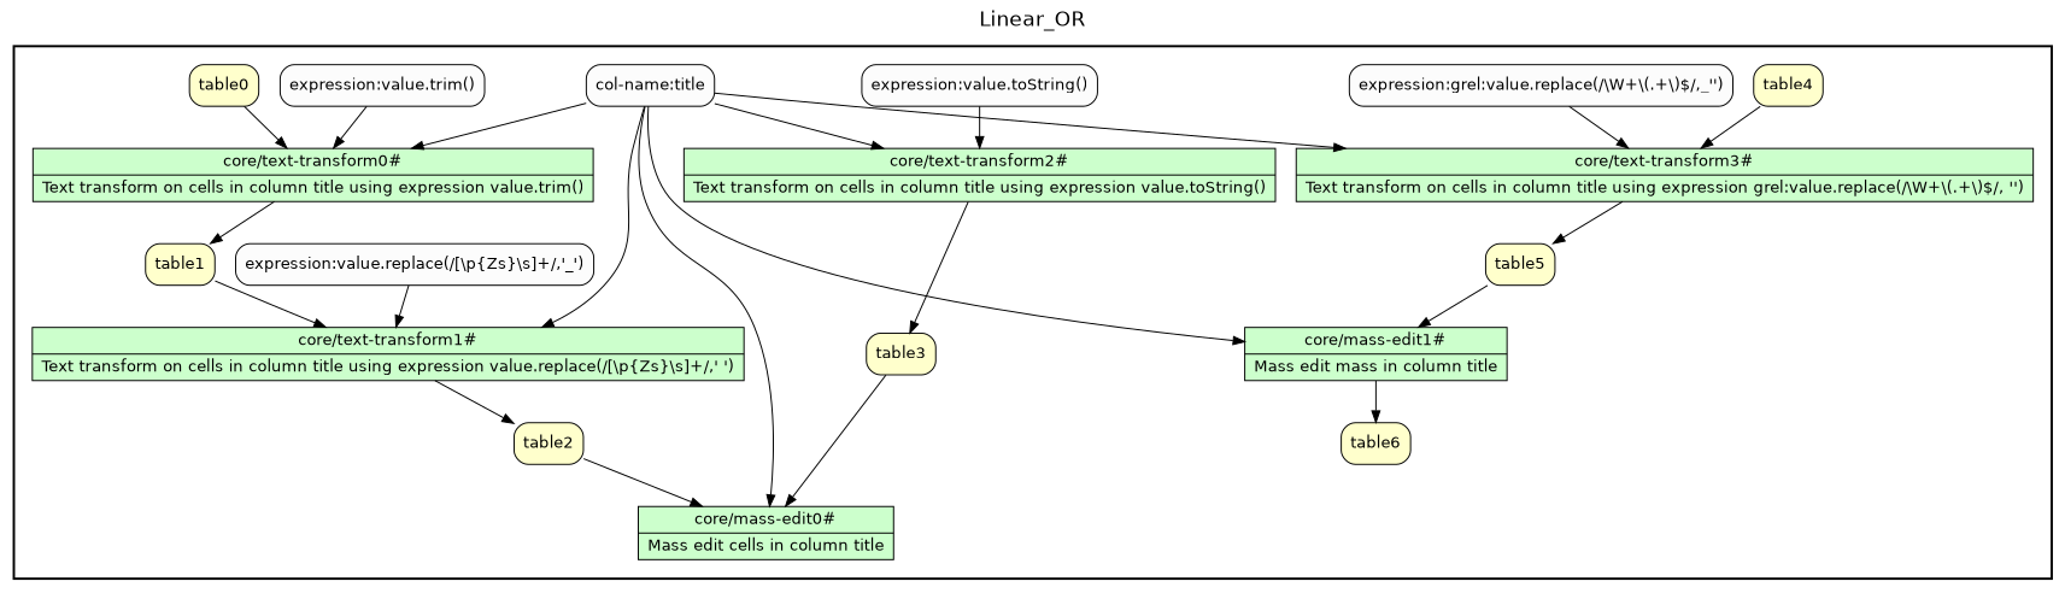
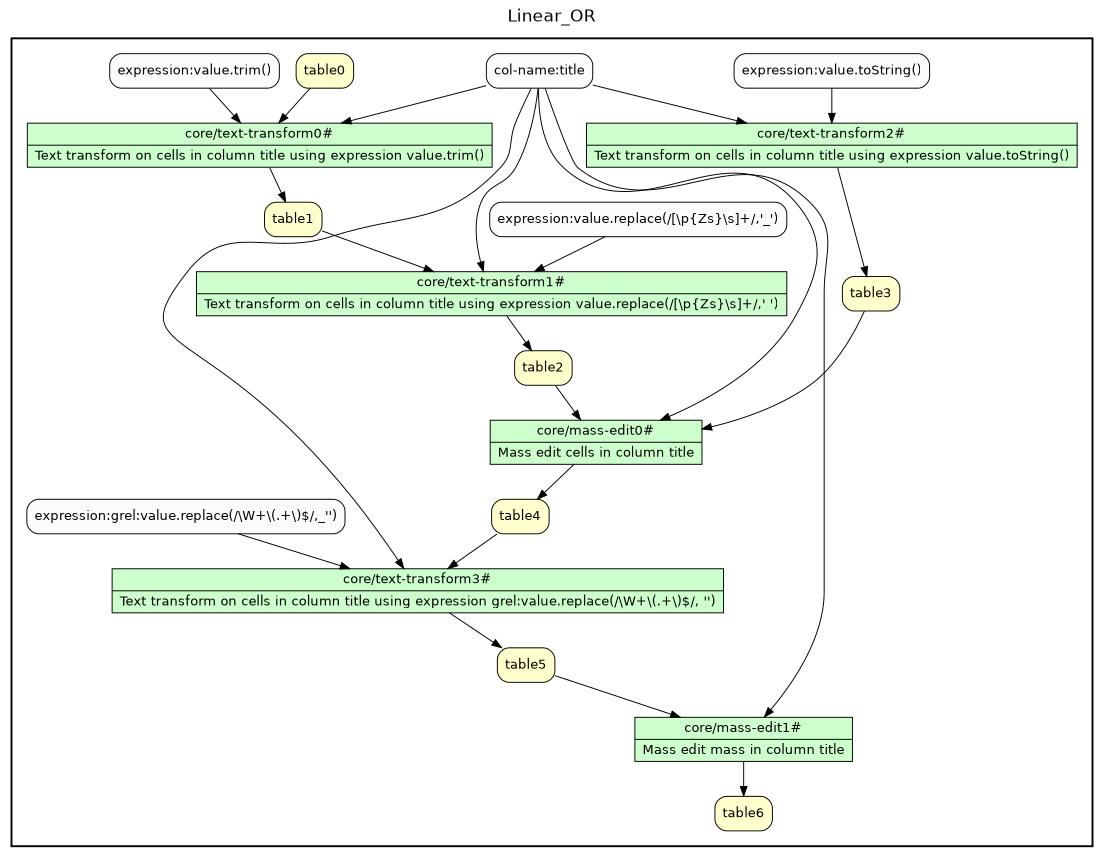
  digraph {
    fontname=Helvetica
    fontsize=18
    label=Linear_OR
    labelloc=t
    rankdir=TB
    node [fillcolor="#FFFFCC" fontname=Helvetica peripheries=1 shape=box style="rounded,filled"]
    n1 [fillcolor="#CCFFCC" label="{<f0> core/text-transform0# |<f1> Text transform on cells in column title using expression value.trim()}" rankdir=LR shape=record style=filled]
    table1
    n3 [fillcolor="#CCFFCC" label="{<f0> core/text-transform1# |<f1> Text transform on cells in column title using expression value.replace(/[\\p\{Zs\}\\s]+/,' ')}" rankdir=LR shape=record style=filled]
    table2
    n5 [fillcolor="#CCFFCC" label="{<f0> core/text-transform2# |<f1> Text transform on cells in column title using expression value.toString()}" rankdir=LR shape=record style=filled]
    table3
    n7 [fillcolor="#CCFFCC" label="{<f0> core/mass-edit0# |<f1> Mass edit cells in column title}" rankdir=LR shape=record style=filled]
    table4
    n9 [fillcolor="#CCFFCC" label="{<f0> core/text-transform3# |<f1> Text transform on cells in column title using expression grel\:value.replace(/\\W+\\(.+\\)$/, '')}" rankdir=LR shape=record style=filled]
    table5
    n11 [fillcolor="#CCFFCC" label="{<f0> core/mass-edit1# |<f1> Mass edit mass in column title}" rankdir=LR shape=record style=filled]
    table6
    table0
    "col-name:title" [fillcolor="#FCFCFC"]
    "expression:value.trim()" [fillcolor="#FCFCFC"]
    "expression:value.replace(/[\\p{Zs}\\s]+/,'_')" [fillcolor="#FCFCFC"]
    "expression:value.toString()" [fillcolor="#FCFCFC"]
    "expression:grel:value.replace(/\\W+\\(.+\\)$/,_'')" [fillcolor="#FCFCFC"]
    subgraph cluster_1 {
      color=black
      label=""
      penwidth=2
      subgraph cluster_2 {
        color=black
        label=""
        penwidth=0
        n1
        table1
        n3
        table2
        n5
        table3
        n7
        table4
        n9
        table5
        n11
        table6
        table0
        "col-name:title"
        "expression:value.trim()"
        "expression:value.replace(/[\\p{Zs}\\s]+/,'_')"
        "expression:value.toString()"
        "expression:grel:value.replace(/\\W+\\(.+\\)$/,_'')"
      }
    }
    n1 -> table1
    table1 -> n3
    n3 -> table2
    table2 -> n7
    n5 -> table3
    table3 -> n7
+   n7 -> table4
    table4 -> n9
    n9 -> table5
    table5 -> n11
    n11 -> table6
    table0 -> n1
    "col-name:title" -> n1
    "col-name:title" -> n3
    "col-name:title" -> n5
    "col-name:title" -> n7
    "col-name:title" -> n9
    "col-name:title" -> n11
    "expression:value.trim()" -> n1
    "expression:value.replace(/[\\p{Zs}\\s]+/,'_')" -> n3
    "expression:value.toString()" -> n5
    "expression:grel:value.replace(/\\W+\\(.+\\)$/,_'')" -> n9
  }
